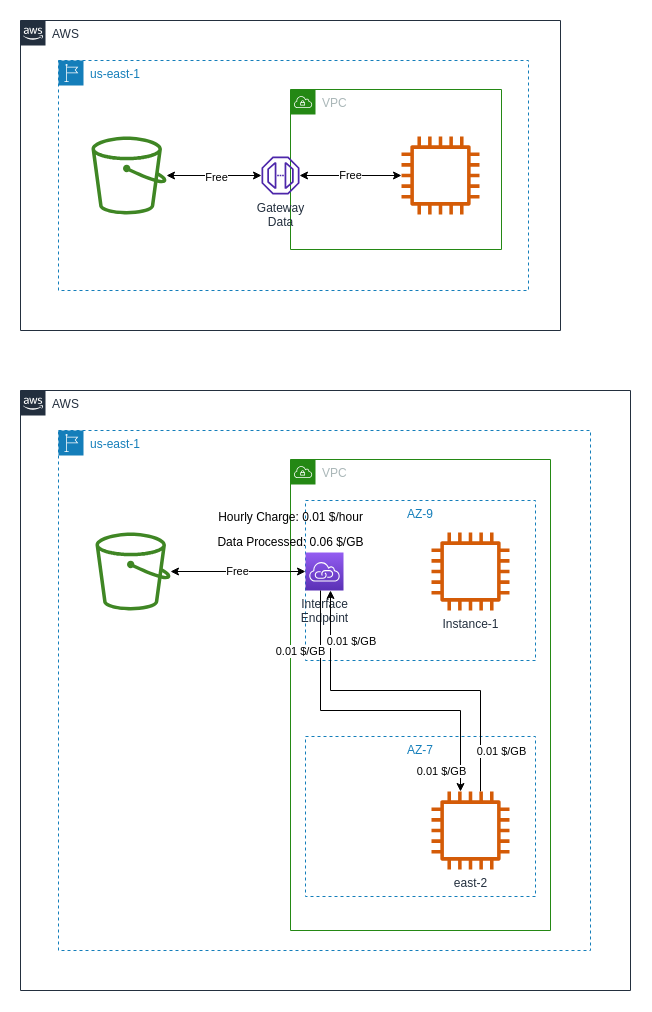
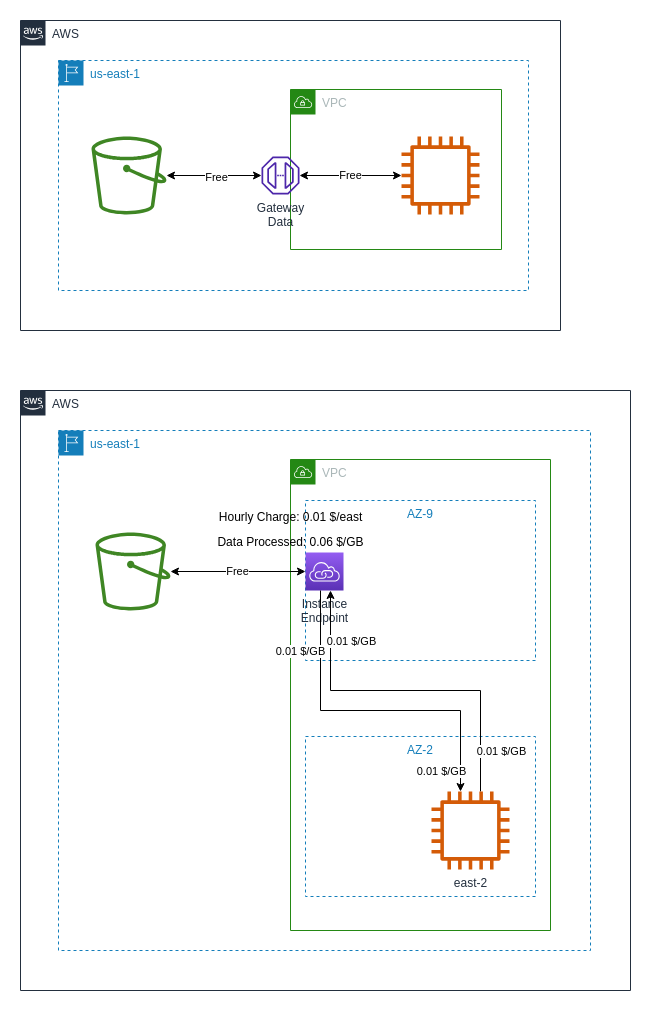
  <mxCell id="0" />
  <mxCell id="1" parent="0" />
  <mxCell id="2" value="AWS" style="points=[[0,0],[0.25,0],[0.5,0],[0.75,0],[1,0],[1,0.25],[1,0.5],[1,0.75],[1,1],[0.75,1],[0.5,1],[0.25,1],[0,1],[0,0.75],[0,0.5],[0,0.25]];outlineConnect=0;gradientColor=none;html=1;whiteSpace=wrap;fontSize=12;fontStyle=0;container=1;pointerEvents=0;collapsible=0;recursiveResize=0;shape=mxgraph.aws4.group;grIcon=mxgraph.aws4.group_aws_cloud_alt;strokeColor=#232F3E;fillColor=none;verticalAlign=top;align=left;spacingLeft=30;fontColor=#232F3E;dashed=0;" parent="1" vertex="1"><mxGeometry x="20" y="20" width="540" height="310" as="geometry" /></mxCell>
  <mxCell id="3" value="us-east-1" style="points=[[0,0],[0.25,0],[0.5,0],[0.75,0],[1,0],[1,0.25],[1,0.5],[1,0.75],[1,1],[0.75,1],[0.5,1],[0.25,1],[0,1],[0,0.75],[0,0.5],[0,0.25]];outlineConnect=0;gradientColor=none;html=1;whiteSpace=wrap;fontSize=12;fontStyle=0;container=1;pointerEvents=0;collapsible=0;recursiveResize=0;shape=mxgraph.aws4.group;grIcon=mxgraph.aws4.group_region;strokeColor=#147EBA;fillColor=none;verticalAlign=top;align=left;spacingLeft=30;fontColor=#147EBA;dashed=1;" parent="2" vertex="1"><mxGeometry x="38" y="40" width="470" height="230" as="geometry" /></mxCell>
  <mxCell id="4" value="" style="sketch=0;outlineConnect=0;fontColor=#232F3E;gradientColor=none;fillColor=#3F8624;strokeColor=none;dashed=0;verticalLabelPosition=bottom;verticalAlign=top;align=center;html=1;fontSize=12;fontStyle=0;aspect=fixed;pointerEvents=1;shape=mxgraph.aws4.bucket;" parent="3" vertex="1"><mxGeometry x="33" y="76" width="75" height="78" as="geometry" /></mxCell>
  <mxCell id="5" value="VPC" style="points=[[0,0],[0.25,0],[0.5,0],[0.75,0],[1,0],[1,0.25],[1,0.5],[1,0.75],[1,1],[0.75,1],[0.5,1],[0.25,1],[0,1],[0,0.75],[0,0.5],[0,0.25]];outlineConnect=0;gradientColor=none;html=1;whiteSpace=wrap;fontSize=12;fontStyle=0;container=1;pointerEvents=0;collapsible=0;recursiveResize=0;shape=mxgraph.aws4.group;grIcon=mxgraph.aws4.group_vpc;strokeColor=#248814;fillColor=none;verticalAlign=top;align=left;spacingLeft=30;fontColor=#AAB7B8;dashed=0;" parent="3" vertex="1"><mxGeometry x="232" y="29" width="211" height="160" as="geometry" /></mxCell>
  <mxCell id="6" value="" style="sketch=0;outlineConnect=0;fontColor=#232F3E;gradientColor=none;fillColor=#D45B07;strokeColor=none;dashed=0;verticalLabelPosition=bottom;verticalAlign=top;align=center;html=1;fontSize=12;fontStyle=0;aspect=fixed;pointerEvents=1;shape=mxgraph.aws4.instance2;" parent="5" vertex="1"><mxGeometry x="111" y="47" width="78" height="78" as="geometry" /></mxCell>
  <mxCell id="7" style="edgeStyle=orthogonalEdgeStyle;rounded=0;orthogonalLoop=1;jettySize=auto;html=1;startArrow=classic;startFill=1;" parent="3" source="9" target="4" edge="1"><mxGeometry relative="1" as="geometry" /></mxCell>
  <mxCell id="8" value="Free" style="edgeLabel;html=1;align=center;verticalAlign=middle;resizable=0;points=[];" parent="7" vertex="1" connectable="0"><mxGeometry x="-0.032" y="1" relative="1" as="geometry"><mxPoint as="offset" /></mxGeometry></mxCell>
  <mxCell id="9" value="Gateway&lt;br&gt;Data" style="sketch=0;outlineConnect=0;fontColor=#232F3E;gradientColor=none;fillColor=#4D27AA;strokeColor=none;dashed=0;verticalLabelPosition=bottom;verticalAlign=top;align=center;html=1;fontSize=12;fontStyle=0;aspect=fixed;pointerEvents=1;shape=mxgraph.aws4.endpoint;" parent="3" vertex="1"><mxGeometry x="203" y="96" width="38" height="38" as="geometry" /></mxCell>
  <mxCell id="10" value="Free" style="edgeStyle=orthogonalEdgeStyle;rounded=0;orthogonalLoop=1;jettySize=auto;html=1;startArrow=classic;startFill=1;" parent="3" source="6" target="9" edge="1"><mxGeometry relative="1" as="geometry" /></mxCell>
  <mxCell id="11" value="AWS" style="points=[[0,0],[0.25,0],[0.5,0],[0.75,0],[1,0],[1,0.25],[1,0.5],[1,0.75],[1,1],[0.75,1],[0.5,1],[0.25,1],[0,1],[0,0.75],[0,0.5],[0,0.25]];outlineConnect=0;gradientColor=none;html=1;whiteSpace=wrap;fontSize=12;fontStyle=0;container=1;pointerEvents=0;collapsible=0;recursiveResize=0;shape=mxgraph.aws4.group;grIcon=mxgraph.aws4.group_aws_cloud_alt;strokeColor=#232F3E;fillColor=none;verticalAlign=top;align=left;spacingLeft=30;fontColor=#232F3E;dashed=0;" parent="1" vertex="1"><mxGeometry x="20" y="390" width="610" height="600" as="geometry" /></mxCell>
  <mxCell id="12" value="us-east-1" style="points=[[0,0],[0.25,0],[0.5,0],[0.75,0],[1,0],[1,0.25],[1,0.5],[1,0.75],[1,1],[0.75,1],[0.5,1],[0.25,1],[0,1],[0,0.75],[0,0.5],[0,0.25]];outlineConnect=0;gradientColor=none;html=1;whiteSpace=wrap;fontSize=12;fontStyle=0;container=0;pointerEvents=0;collapsible=0;recursiveResize=0;shape=mxgraph.aws4.group;grIcon=mxgraph.aws4.group_region;strokeColor=#147EBA;fillColor=none;verticalAlign=top;align=left;spacingLeft=30;fontColor=#147EBA;dashed=1;" parent="11" vertex="1"><mxGeometry x="38" y="40" width="532" height="520" as="geometry" /></mxCell>
  <mxCell id="13" value="" style="sketch=0;outlineConnect=0;fontColor=#232F3E;gradientColor=none;fillColor=#3F8624;strokeColor=none;dashed=0;verticalLabelPosition=bottom;verticalAlign=top;align=center;html=1;fontSize=12;fontStyle=0;aspect=fixed;pointerEvents=1;shape=mxgraph.aws4.bucket;" parent="11" vertex="1"><mxGeometry x="75" y="142" width="75" height="78" as="geometry" /></mxCell>
  <mxCell id="14" value="VPC" style="points=[[0,0],[0.25,0],[0.5,0],[0.75,0],[1,0],[1,0.25],[1,0.5],[1,0.75],[1,1],[0.75,1],[0.5,1],[0.25,1],[0,1],[0,0.75],[0,0.5],[0,0.25]];outlineConnect=0;gradientColor=none;html=1;whiteSpace=wrap;fontSize=12;fontStyle=0;container=1;pointerEvents=0;collapsible=0;recursiveResize=0;shape=mxgraph.aws4.group;grIcon=mxgraph.aws4.group_vpc;strokeColor=#248814;fillColor=none;verticalAlign=top;align=left;spacingLeft=30;fontColor=#AAB7B8;dashed=0;" parent="11" vertex="1"><mxGeometry x="270" y="69" width="260" height="471" as="geometry" /></mxCell>
  <mxCell id="15" value="AZ-9" style="fillColor=none;strokeColor=#147EBA;dashed=1;verticalAlign=top;fontStyle=0;fontColor=#147EBA;" parent="14" vertex="1"><mxGeometry x="15" y="41" width="230" height="160" as="geometry" /></mxCell>
- <mxCell id="16" value="Instance-1" style="sketch=0;outlineConnect=0;fontColor=#232F3E;gradientColor=none;fillColor=#D45B07;strokeColor=none;dashed=0;verticalLabelPosition=bottom;verticalAlign=top;align=center;html=1;fontSize=12;fontStyle=0;aspect=fixed;pointerEvents=1;shape=mxgraph.aws4.instance2;" parent="14" vertex="1"><mxGeometry x="141" y="73" width="78" height="78" as="geometry" /></mxCell>
- <mxCell id="17" value="Interface&lt;br&gt;Endpoint" style="sketch=0;points=[[0,0,0],[0.25,0,0],[0.5,0,0],[0.75,0,0],[1,0,0],[0,1,0],[0.25,1,0],[0.5,1,0],[0.75,1,0],[1,1,0],[0,0.25,0],[0,0.5,0],[0,0.75,0],[1,0.25,0],[1,0.5,0],[1,0.75,0]];outlineConnect=0;fontColor=#232F3E;gradientColor=#945DF2;gradientDirection=north;fillColor=#5A30B5;strokeColor=#ffffff;dashed=0;verticalLabelPosition=bottom;verticalAlign=top;align=center;html=1;fontSize=12;fontStyle=0;aspect=fixed;shape=mxgraph.aws4.resourceIcon;resIcon=mxgraph.aws4.vpc_privatelink;" parent="14" vertex="1"><mxGeometry x="15" y="93" width="38" height="38" as="geometry" /></mxCell>
- <mxCell id="18" value="AZ-7" style="fillColor=none;strokeColor=#147EBA;dashed=1;verticalAlign=top;fontStyle=0;fontColor=#147EBA;" parent="14" vertex="1"><mxGeometry x="15" y="277" width="230" height="160" as="geometry" /></mxCell>
+ <mxCell id="17" value="Instance&lt;br&gt;Endpoint" style="sketch=0;points=[[0,0,0],[0.25,0,0],[0.5,0,0],[0.75,0,0],[1,0,0],[0,1,0],[0.25,1,0],[0.5,1,0],[0.75,1,0],[1,1,0],[0,0.25,0],[0,0.5,0],[0,0.75,0],[1,0.25,0],[1,0.5,0],[1,0.75,0]];outlineConnect=0;fontColor=#232F3E;gradientColor=#945DF2;gradientDirection=north;fillColor=#5A30B5;strokeColor=#ffffff;dashed=0;verticalLabelPosition=bottom;verticalAlign=top;align=center;html=1;fontSize=12;fontStyle=0;aspect=fixed;shape=mxgraph.aws4.resourceIcon;resIcon=mxgraph.aws4.vpc_privatelink;" parent="14" vertex="1"><mxGeometry x="15" y="93" width="38" height="38" as="geometry" /></mxCell>
+ <mxCell id="18" value="AZ-2" style="fillColor=none;strokeColor=#147EBA;dashed=1;verticalAlign=top;fontStyle=0;fontColor=#147EBA;" parent="14" vertex="1"><mxGeometry x="15" y="277" width="230" height="160" as="geometry" /></mxCell>
  <mxCell id="19" style="edgeStyle=orthogonalEdgeStyle;rounded=0;orthogonalLoop=1;jettySize=auto;html=1;startArrow=classic;startFill=1;endArrow=none;endFill=0;" parent="14" source="25" target="17" edge="1"><mxGeometry relative="1" as="geometry"><Array as="points"><mxPoint x="170" y="251" /><mxPoint x="30" y="251" /></Array></mxGeometry></mxCell>
  <mxCell id="20" value="0.01 $/GB" style="edgeLabel;html=1;align=center;verticalAlign=middle;resizable=0;points=[];" parent="19" vertex="1" connectable="0"><mxGeometry x="-0.287" relative="1" as="geometry"><mxPoint x="-120" y="-60" as="offset" /></mxGeometry></mxCell>
  <mxCell id="21" value="0.01 $/GB" style="edgeLabel;html=1;align=center;verticalAlign=middle;resizable=0;points=[];" vertex="1" connectable="0" parent="19"><mxGeometry x="-0.589" y="1" relative="1" as="geometry"><mxPoint x="-19" y="49" as="offset" /></mxGeometry></mxCell>
  <mxCell id="22" style="edgeStyle=orthogonalEdgeStyle;rounded=0;orthogonalLoop=1;jettySize=auto;html=1;startArrow=none;startFill=0;" parent="14" source="25" target="17" edge="1"><mxGeometry relative="1" as="geometry"><Array as="points"><mxPoint x="190" y="231" /><mxPoint x="40" y="231" /></Array></mxGeometry></mxCell>
  <mxCell id="23" value="0.01 $/GB" style="edgeLabel;html=1;align=center;verticalAlign=middle;resizable=0;points=[];" parent="22" vertex="1" connectable="0"><mxGeometry x="-0.766" y="2" relative="1" as="geometry"><mxPoint x="-128" y="-110" as="offset" /></mxGeometry></mxCell>
  <mxCell id="24" value="0.01 $/GB" style="edgeLabel;html=1;align=center;verticalAlign=middle;resizable=0;points=[];" vertex="1" connectable="0" parent="22"><mxGeometry x="-0.766" relative="1" as="geometry"><mxPoint x="20" as="offset" /></mxGeometry></mxCell>
  <mxCell id="25" value="east-2" style="sketch=0;outlineConnect=0;fontColor=#232F3E;gradientColor=none;fillColor=#D45B07;strokeColor=none;dashed=0;verticalLabelPosition=bottom;verticalAlign=top;align=center;html=1;fontSize=12;fontStyle=0;aspect=fixed;pointerEvents=1;shape=mxgraph.aws4.instance2;" parent="14" vertex="1"><mxGeometry x="141" y="332" width="78" height="78" as="geometry" /></mxCell>
- <mxCell id="26" value="Hourly Charge: 0.01 $/hour" style="text;html=1;align=center;verticalAlign=middle;resizable=0;points=[];autosize=1;strokeColor=none;fillColor=none;" parent="14" vertex="1"><mxGeometry x="-80" y="48" width="160" height="20" as="geometry" /></mxCell>
+ <mxCell id="26" value="Hourly Charge: 0.01 $/east" style="text;html=1;align=center;verticalAlign=middle;resizable=0;points=[];autosize=1;strokeColor=none;fillColor=none;" parent="14" vertex="1"><mxGeometry x="-80" y="48" width="160" height="20" as="geometry" /></mxCell>
  <mxCell id="27" value="Data Processed: 0.06 $/GB" style="text;html=1;align=center;verticalAlign=middle;resizable=0;points=[];autosize=1;strokeColor=none;fillColor=none;" parent="14" vertex="1"><mxGeometry x="-80" y="73" width="160" height="20" as="geometry" /></mxCell>
  <mxCell id="28" value="Free" style="edgeStyle=orthogonalEdgeStyle;rounded=0;orthogonalLoop=1;jettySize=auto;html=1;startArrow=classic;startFill=1;" parent="11" source="17" target="13" edge="1"><mxGeometry relative="1" as="geometry"><mxPoint x="241" y="155" as="sourcePoint" /></mxGeometry></mxCell>
